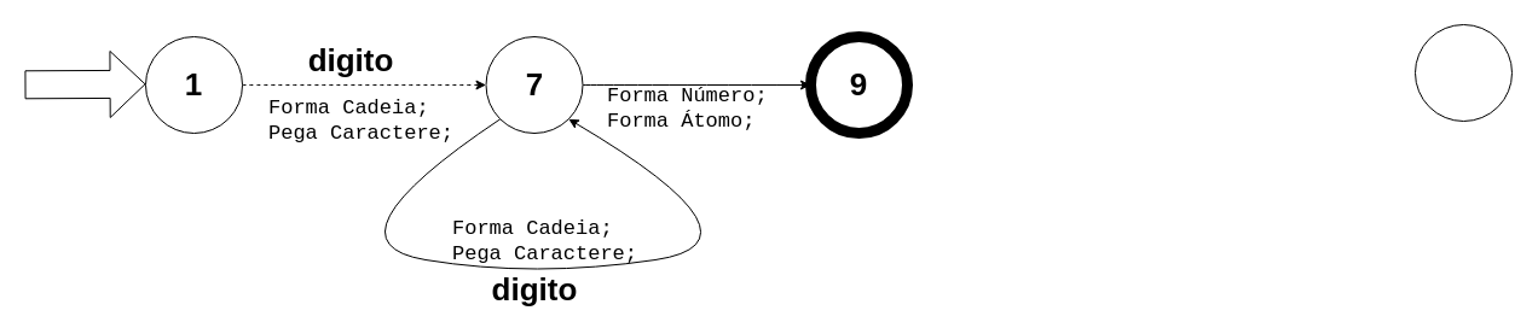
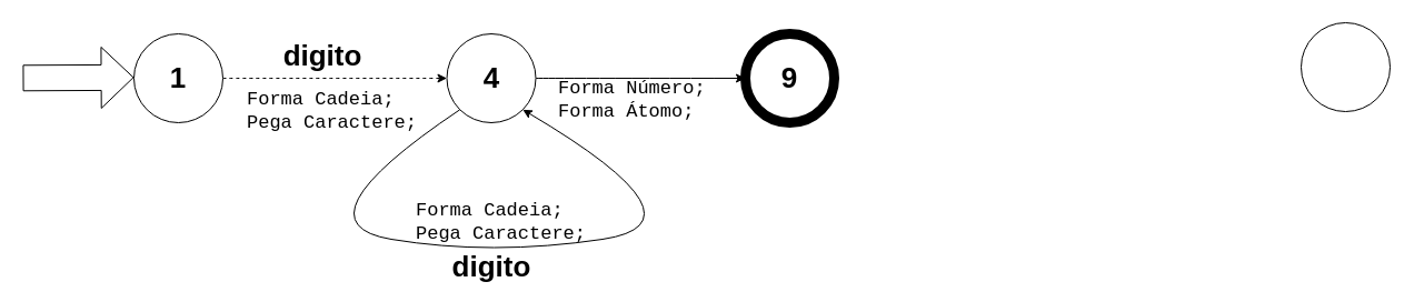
  <mxCell id="0" />
  <mxCell id="1" parent="0" />
  <mxCell id="2" style="edgeStyle=none;curved=1;orthogonalLoop=1;jettySize=auto;html=1;exitX=1;exitY=0.5;exitDx=0;exitDy=0;entryX=0;entryY=0.5;entryDx=0;entryDy=0;fontFamily=Courier New;fontSize=17;dashed=1;" edge="1" parent="1" source="3" target="10"><mxGeometry relative="1" as="geometry" /></mxCell>
  <mxCell id="3" value="1" style="ellipse;whiteSpace=wrap;html=1;aspect=fixed;fontSize=26;fontStyle=1;strokeWidth=1;gradientColor=none;perimeterSpacing=0;" vertex="1" parent="1"><mxGeometry x="120" y="30" width="80" height="80" as="geometry" /></mxCell>
  <mxCell id="4" value="" style="ellipse;whiteSpace=wrap;html=1;aspect=fixed;" vertex="1" parent="1"><mxGeometry x="1170" y="20" width="80" height="80" as="geometry" /></mxCell>
  <mxCell id="5" value="" style="shape=flexArrow;endArrow=classic;html=1;fontSize=26;endWidth=31;endSize=9.31;width=23;" edge="1" parent="1"><mxGeometry width="50" height="50" relative="1" as="geometry"><mxPoint x="20" y="69.79" as="sourcePoint" /><mxPoint x="120" y="69.29" as="targetPoint" /></mxGeometry></mxCell>
  <mxCell id="6" value="9" style="ellipse;whiteSpace=wrap;html=1;aspect=fixed;strokeWidth=9;gradientColor=none;fontSize=26;fontStyle=1;perimeterSpacing=0;" vertex="1" parent="1"><mxGeometry x="670" y="30" width="80" height="80" as="geometry" /></mxCell>
  <mxCell id="7" value="&lt;div style=&quot;font-size: 17px;&quot;&gt;Forma Cadeia;&lt;/div&gt;&lt;div style=&quot;font-size: 17px;&quot;&gt;Pega Caractere;&lt;br style=&quot;font-size: 17px;&quot;&gt;&lt;/div&gt;" style="text;html=1;strokeColor=none;fillColor=none;align=left;verticalAlign=middle;whiteSpace=wrap;rounded=0;fontSize=17;fontFamily=Courier New;" vertex="1" parent="1"><mxGeometry x="220" y="90" width="220" height="20" as="geometry" /></mxCell>
  <mxCell id="8" style="edgeStyle=none;curved=1;orthogonalLoop=1;jettySize=auto;html=1;exitX=0;exitY=1;exitDx=0;exitDy=0;fontFamily=Courier New;fontSize=20;entryX=1;entryY=1;entryDx=0;entryDy=0;" edge="1" parent="1" source="10" target="10"><mxGeometry relative="1" as="geometry"><mxPoint x="511.5" y="-90" as="targetPoint" /><Array as="points"><mxPoint x="261.5" y="200" /><mxPoint x="441.5" y="230" /><mxPoint x="641.5" y="200" /></Array></mxGeometry></mxCell>
  <mxCell id="9" style="edgeStyle=none;curved=1;orthogonalLoop=1;jettySize=auto;html=1;exitX=1;exitY=0.5;exitDx=0;exitDy=0;entryX=0;entryY=0.5;entryDx=0;entryDy=0;fontFamily=Courier New;fontSize=17;" edge="1" parent="1" source="10" target="6"><mxGeometry relative="1" as="geometry" /></mxCell>
- <mxCell id="10" value="7" style="ellipse;whiteSpace=wrap;html=1;aspect=fixed;fontSize=26;fontStyle=1;strokeWidth=1;gradientColor=none;perimeterSpacing=0;" vertex="1" parent="1"><mxGeometry x="401.5" y="30" width="80" height="80" as="geometry" /></mxCell>
+ <mxCell id="10" value="4" style="ellipse;whiteSpace=wrap;html=1;aspect=fixed;fontSize=26;fontStyle=1;strokeWidth=1;gradientColor=none;perimeterSpacing=0;" vertex="1" parent="1"><mxGeometry x="401.5" y="30" width="80" height="80" as="geometry" /></mxCell>
  <mxCell id="11" value="digito" style="text;html=1;strokeColor=none;fillColor=none;align=center;verticalAlign=middle;whiteSpace=wrap;rounded=0;fontSize=26;fontStyle=1" vertex="1" parent="1"><mxGeometry x="361.5" y="230" width="160" height="20" as="geometry" /></mxCell>
  <mxCell id="12" value="&lt;div style=&quot;font-size: 17px;&quot;&gt;Forma Cadeia;&lt;/div&gt;&lt;div style=&quot;font-size: 17px;&quot;&gt;Pega Caractere;&lt;br style=&quot;font-size: 17px;&quot;&gt;&lt;/div&gt;" style="text;html=1;strokeColor=none;fillColor=none;align=left;verticalAlign=middle;whiteSpace=wrap;rounded=0;fontSize=17;fontFamily=Courier New;" vertex="1" parent="1"><mxGeometry x="371.5" y="190" width="220" height="20" as="geometry" /></mxCell>
  <mxCell id="13" value="digito" style="text;html=1;strokeColor=none;fillColor=none;align=center;verticalAlign=middle;whiteSpace=wrap;rounded=0;fontSize=26;fontStyle=1" vertex="1" parent="1"><mxGeometry x="270" y="40" width="40" height="20" as="geometry" /></mxCell>
  <mxCell id="14" style="edgeStyle=none;curved=1;orthogonalLoop=1;jettySize=auto;html=1;exitX=0.25;exitY=1;exitDx=0;exitDy=0;fontFamily=Courier New;fontSize=17;" edge="1" parent="1"><mxGeometry relative="1" as="geometry"><mxPoint x="261.5" y="80" as="sourcePoint" /><mxPoint x="261.5" y="80" as="targetPoint" /></mxGeometry></mxCell>
  <mxCell id="15" value="&lt;div&gt;Forma Número;&lt;/div&gt;&lt;div&gt;Forma Átomo;&lt;br&gt;&lt;/div&gt;" style="text;html=1;strokeColor=none;fillColor=none;align=left;verticalAlign=middle;whiteSpace=wrap;rounded=0;fontSize=17;fontFamily=Courier New;" vertex="1" parent="1"><mxGeometry x="500" y="80" width="220" height="20" as="geometry" /></mxCell>
